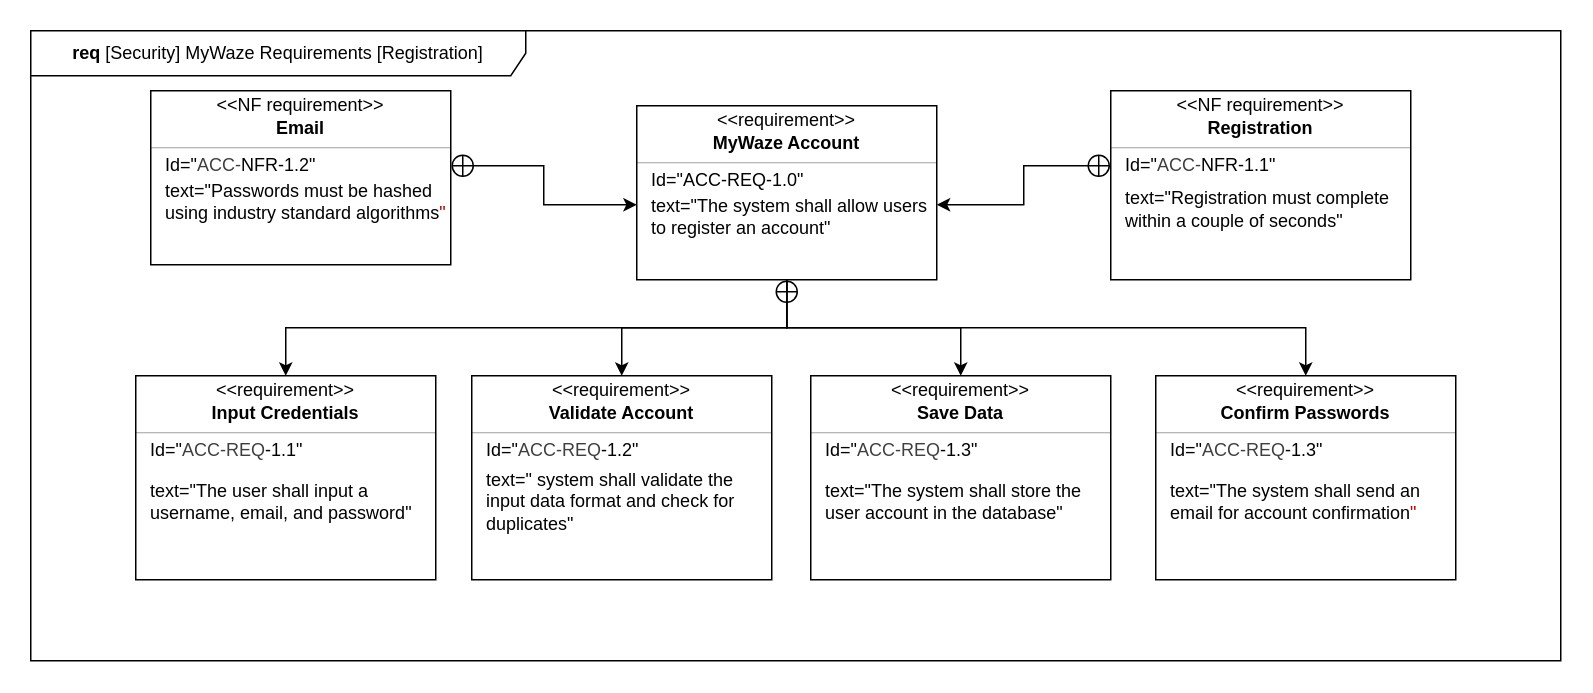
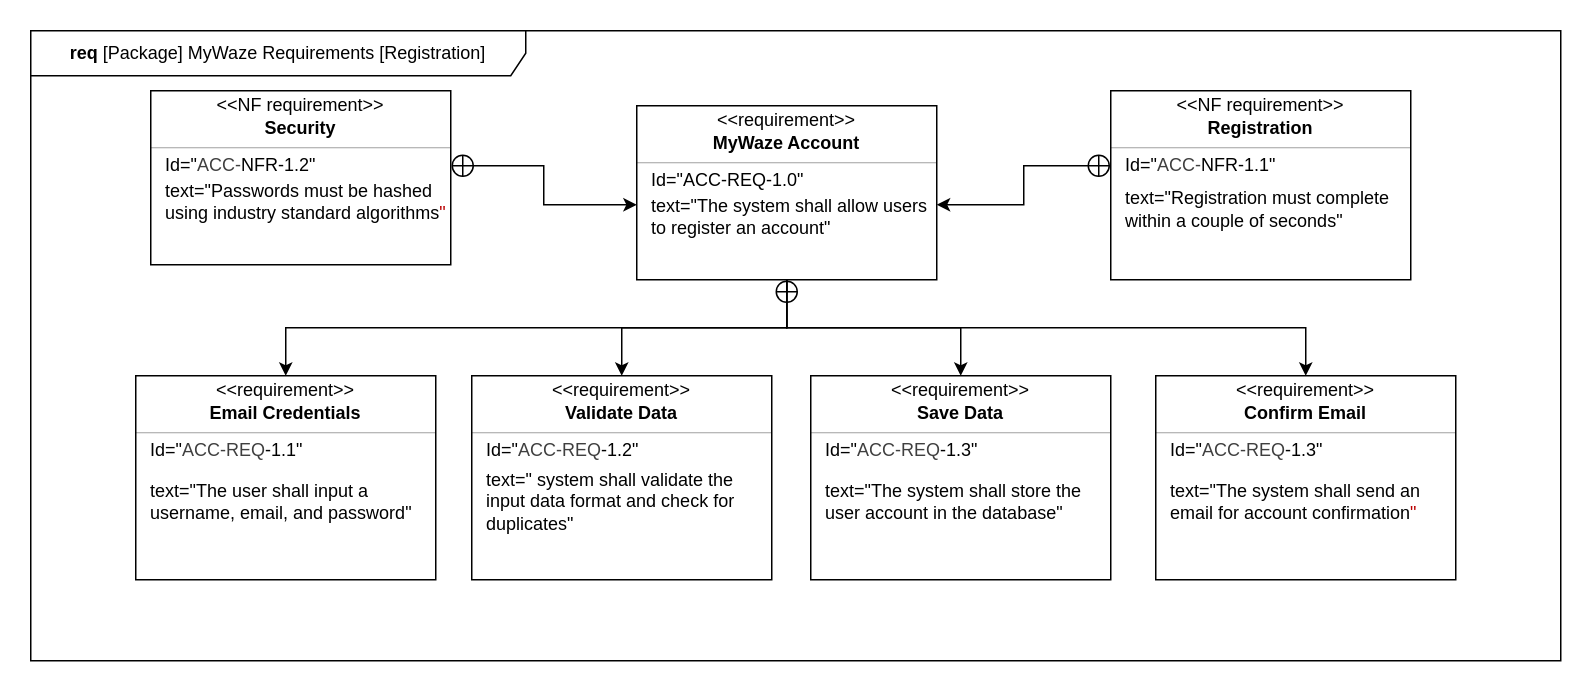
  <mxCell id="0" />
  <mxCell id="1" parent="0" />
- <mxCell id="2" value="&lt;b&gt;req&amp;nbsp;&lt;/b&gt;[Security] MyWaze Requirements [Registration]" style="shape=umlFrame;whiteSpace=wrap;html=1;pointerEvents=0;recursiveResize=0;container=1;collapsible=0;width=330;height=30;" parent="1" vertex="1"><mxGeometry x="20" y="20" width="1020" height="420" as="geometry" /></mxCell>
+ <mxCell id="2" value="&lt;b&gt;req&amp;nbsp;&lt;/b&gt;[Package] MyWaze Requirements [Registration]" style="shape=umlFrame;whiteSpace=wrap;html=1;pointerEvents=0;recursiveResize=0;container=1;collapsible=0;width=330;height=30;" parent="1" vertex="1"><mxGeometry x="20" y="20" width="1020" height="420" as="geometry" /></mxCell>
  <mxCell id="3" value="" style="fontStyle=1;align=center;verticalAlign=middle;childLayout=stackLayout;horizontal=1;horizontalStack=0;resizeParent=1;resizeParentMax=0;resizeLast=0;marginBottom=0;" parent="2" vertex="1"><mxGeometry x="294" y="230" width="200" height="136" as="geometry" /></mxCell>
  <mxCell id="4" value="&amp;lt;&amp;lt;requirement&amp;gt;&amp;gt;" style="html=1;align=center;spacing=0;verticalAlign=middle;strokeColor=none;fillColor=none;whiteSpace=wrap;spacingTop=3;" parent="3" vertex="1"><mxGeometry width="200" height="16" as="geometry" /></mxCell>
- <mxCell id="5" value="&lt;div&gt;Validate Account&lt;/div&gt;" style="html=1;align=center;spacing=0;verticalAlign=middle;strokeColor=none;fillColor=none;whiteSpace=wrap;fontStyle=1" parent="3" vertex="1"><mxGeometry y="16" width="200" height="18" as="geometry" /></mxCell>
+ <mxCell id="5" value="&lt;div&gt;Validate Data&lt;/div&gt;" style="html=1;align=center;spacing=0;verticalAlign=middle;strokeColor=none;fillColor=none;whiteSpace=wrap;fontStyle=1" parent="3" vertex="1"><mxGeometry y="16" width="200" height="18" as="geometry" /></mxCell>
  <mxCell id="6" value="" style="line;strokeWidth=0.25;fillColor=none;align=left;verticalAlign=middle;spacingTop=-1;spacingLeft=3;spacingRight=3;rotatable=0;labelPosition=right;points=[];portConstraint=eastwest;" parent="3" vertex="1"><mxGeometry y="34" width="200" height="8" as="geometry" /></mxCell>
  <mxCell id="7" value="Id=&quot;&lt;span style=&quot;color: rgb(63, 63, 63);&quot;&gt;ACC-REQ&lt;/span&gt;&lt;span style=&quot;background-color: transparent;&quot;&gt;-1.2&lt;/span&gt;&quot;" style="html=1;align=left;spacing=0;verticalAlign=middle;strokeColor=none;fillColor=none;whiteSpace=wrap;spacingLeft=10;" parent="3" vertex="1"><mxGeometry y="42" width="200" height="16" as="geometry" /></mxCell>
  <mxCell id="8" value="text=&quot;&amp;nbsp;system shall validate the input data format and check for duplicates&quot;" style="html=1;align=left;spacing=0;verticalAlign=middle;strokeColor=none;fillColor=none;whiteSpace=wrap;spacingLeft=10;" parent="3" vertex="1"><mxGeometry y="58" width="200" height="52" as="geometry" /></mxCell>
  <mxCell id="9" value="" style="html=1;align=center;spacing=0;verticalAlign=middle;strokeColor=none;fillColor=none;whiteSpace=wrap;" parent="3" vertex="1"><mxGeometry y="110" width="200" height="26" as="geometry" /></mxCell>
  <mxCell id="10" value="" style="fontStyle=1;align=center;verticalAlign=middle;childLayout=stackLayout;horizontal=1;horizontalStack=0;resizeParent=1;resizeParentMax=0;resizeLast=0;marginBottom=0;" parent="2" vertex="1"><mxGeometry x="520" y="230" width="200" height="136" as="geometry" /></mxCell>
  <mxCell id="11" value="&amp;lt;&amp;lt;requirement&amp;gt;&amp;gt;" style="html=1;align=center;spacing=0;verticalAlign=middle;strokeColor=none;fillColor=none;whiteSpace=wrap;spacingTop=3;" parent="10" vertex="1"><mxGeometry width="200" height="16" as="geometry" /></mxCell>
  <mxCell id="12" value="Save Data" style="html=1;align=center;spacing=0;verticalAlign=middle;strokeColor=none;fillColor=none;whiteSpace=wrap;fontStyle=1" parent="10" vertex="1"><mxGeometry y="16" width="200" height="18" as="geometry" /></mxCell>
  <mxCell id="13" value="" style="line;strokeWidth=0.25;fillColor=none;align=left;verticalAlign=middle;spacingTop=-1;spacingLeft=3;spacingRight=3;rotatable=0;labelPosition=right;points=[];portConstraint=eastwest;" parent="10" vertex="1"><mxGeometry y="34" width="200" height="8" as="geometry" /></mxCell>
  <mxCell id="14" value="Id=&quot;&lt;span style=&quot;color: rgb(63, 63, 63);&quot;&gt;ACC-REQ&lt;/span&gt;&lt;span style=&quot;background-color: transparent;&quot;&gt;-1.3&lt;/span&gt;&quot;" style="html=1;align=left;spacing=0;verticalAlign=middle;strokeColor=none;fillColor=none;whiteSpace=wrap;spacingLeft=10;" parent="10" vertex="1"><mxGeometry y="42" width="200" height="16" as="geometry" /></mxCell>
  <mxCell id="15" value="text=&quot;&lt;span style=&quot;background-color: transparent;&quot;&gt;The system shall store the user account in the database&lt;/span&gt;&lt;span style=&quot;background-color: transparent; color: light-dark(rgb(0, 0, 0), rgb(255, 255, 255));&quot;&gt;&quot;&lt;/span&gt;" style="html=1;align=left;spacing=0;verticalAlign=middle;strokeColor=none;fillColor=none;whiteSpace=wrap;spacingLeft=10;" parent="10" vertex="1"><mxGeometry y="58" width="200" height="52" as="geometry" /></mxCell>
  <mxCell id="16" value="" style="html=1;align=center;spacing=0;verticalAlign=middle;strokeColor=none;fillColor=none;whiteSpace=wrap;" parent="10" vertex="1"><mxGeometry y="110" width="200" height="26" as="geometry" /></mxCell>
  <mxCell id="17" value="" style="fontStyle=1;align=center;verticalAlign=middle;childLayout=stackLayout;horizontal=1;horizontalStack=0;resizeParent=1;resizeParentMax=0;resizeLast=0;marginBottom=0;" parent="1" vertex="1"><mxGeometry x="424" y="70" width="200" height="116" as="geometry" /></mxCell>
  <mxCell id="18" value="&amp;lt;&amp;lt;requirement&amp;gt;&amp;gt;" style="html=1;align=center;spacing=0;verticalAlign=middle;strokeColor=none;fillColor=none;whiteSpace=wrap;spacingTop=3;" parent="17" vertex="1"><mxGeometry width="200" height="16" as="geometry" /></mxCell>
  <mxCell id="19" value="MyWaze Account" style="html=1;align=center;spacing=0;verticalAlign=middle;strokeColor=none;fillColor=none;whiteSpace=wrap;fontStyle=1" parent="17" vertex="1"><mxGeometry y="16" width="200" height="18" as="geometry" /></mxCell>
  <mxCell id="20" value="" style="line;strokeWidth=0.25;fillColor=none;align=left;verticalAlign=middle;spacingTop=-1;spacingLeft=3;spacingRight=3;rotatable=0;labelPosition=right;points=[];portConstraint=eastwest;" parent="17" vertex="1"><mxGeometry y="34" width="200" height="8" as="geometry" /></mxCell>
  <mxCell id="21" value="Id=&quot;&lt;span style=&quot;background-color: transparent;&quot;&gt;ACC-REQ-1.0&lt;/span&gt;&quot;" style="html=1;align=left;spacing=0;verticalAlign=middle;strokeColor=none;fillColor=none;whiteSpace=wrap;spacingLeft=10;" parent="17" vertex="1"><mxGeometry y="42" width="200" height="16" as="geometry" /></mxCell>
  <mxCell id="22" value="text=&quot;The system shall allow users to register an account&quot;" style="html=1;align=left;spacing=0;verticalAlign=middle;strokeColor=none;fillColor=none;whiteSpace=wrap;spacingLeft=10;" parent="17" vertex="1"><mxGeometry y="58" width="200" height="32" as="geometry" /></mxCell>
  <mxCell id="23" value="" style="html=1;align=center;spacing=0;verticalAlign=middle;strokeColor=none;fillColor=none;whiteSpace=wrap;" parent="17" vertex="1"><mxGeometry y="90" width="200" height="26" as="geometry" /></mxCell>
  <mxCell id="24" value="" style="fontStyle=1;align=center;verticalAlign=middle;childLayout=stackLayout;horizontal=1;horizontalStack=0;resizeParent=1;resizeParentMax=0;resizeLast=0;marginBottom=0;" parent="1" vertex="1"><mxGeometry x="90" y="250" width="200" height="136" as="geometry" /></mxCell>
  <mxCell id="25" value="&amp;lt;&amp;lt;requirement&amp;gt;&amp;gt;" style="html=1;align=center;spacing=0;verticalAlign=middle;strokeColor=none;fillColor=none;whiteSpace=wrap;spacingTop=3;" parent="24" vertex="1"><mxGeometry width="200" height="16" as="geometry" /></mxCell>
- <mxCell id="26" value="Input Credentials" style="html=1;align=center;spacing=0;verticalAlign=middle;strokeColor=none;fillColor=none;whiteSpace=wrap;fontStyle=1" parent="24" vertex="1"><mxGeometry y="16" width="200" height="18" as="geometry" /></mxCell>
+ <mxCell id="26" value="Email Credentials" style="html=1;align=center;spacing=0;verticalAlign=middle;strokeColor=none;fillColor=none;whiteSpace=wrap;fontStyle=1" parent="24" vertex="1"><mxGeometry y="16" width="200" height="18" as="geometry" /></mxCell>
  <mxCell id="27" value="" style="line;strokeWidth=0.25;fillColor=none;align=left;verticalAlign=middle;spacingTop=-1;spacingLeft=3;spacingRight=3;rotatable=0;labelPosition=right;points=[];portConstraint=eastwest;" parent="24" vertex="1"><mxGeometry y="34" width="200" height="8" as="geometry" /></mxCell>
  <mxCell id="28" value="Id=&quot;&lt;span style=&quot;color: rgb(63, 63, 63);&quot;&gt;ACC-REQ&lt;/span&gt;&lt;span style=&quot;background-color: transparent;&quot;&gt;-1.1&lt;/span&gt;&quot;" style="html=1;align=left;spacing=0;verticalAlign=middle;strokeColor=none;fillColor=none;whiteSpace=wrap;spacingLeft=10;" parent="24" vertex="1"><mxGeometry y="42" width="200" height="16" as="geometry" /></mxCell>
  <mxCell id="29" value="text=&quot;&lt;span style=&quot;background-color: transparent;&quot;&gt;The user shall input a username, email, and password&lt;/span&gt;&lt;span style=&quot;background-color: transparent; color: light-dark(rgb(0, 0, 0), rgb(255, 255, 255));&quot;&gt;&quot;&lt;/span&gt;" style="html=1;align=left;spacing=0;verticalAlign=middle;strokeColor=none;fillColor=none;whiteSpace=wrap;spacingLeft=10;" parent="24" vertex="1"><mxGeometry y="58" width="200" height="52" as="geometry" /></mxCell>
  <mxCell id="30" value="" style="html=1;align=center;spacing=0;verticalAlign=middle;strokeColor=none;fillColor=none;whiteSpace=wrap;" parent="24" vertex="1"><mxGeometry y="110" width="200" height="26" as="geometry" /></mxCell>
  <mxCell id="31" style="edgeStyle=orthogonalEdgeStyle;rounded=0;orthogonalLoop=1;jettySize=auto;html=1;exitX=0.5;exitY=1;exitDx=0;exitDy=0;entryX=0.5;entryY=0;entryDx=0;entryDy=0;" parent="1" source="23" target="25" edge="1"><mxGeometry relative="1" as="geometry" /></mxCell>
  <mxCell id="32" style="edgeStyle=orthogonalEdgeStyle;rounded=0;orthogonalLoop=1;jettySize=auto;html=1;exitX=0.5;exitY=1;exitDx=0;exitDy=0;entryX=0.5;entryY=0;entryDx=0;entryDy=0;" parent="1" source="23" target="4" edge="1"><mxGeometry relative="1" as="geometry" /></mxCell>
  <mxCell id="33" style="edgeStyle=orthogonalEdgeStyle;rounded=0;orthogonalLoop=1;jettySize=auto;html=1;exitX=0.5;exitY=1;exitDx=0;exitDy=0;entryX=0.5;entryY=0;entryDx=0;entryDy=0;startArrow=circlePlus;startFill=0;" parent="1" source="23" target="11" edge="1"><mxGeometry relative="1" as="geometry" /></mxCell>
  <mxCell id="34" value="" style="fontStyle=1;align=center;verticalAlign=middle;childLayout=stackLayout;horizontal=1;horizontalStack=0;resizeParent=1;resizeParentMax=0;resizeLast=0;marginBottom=0;" parent="1" vertex="1"><mxGeometry x="740" y="60" width="200" height="126" as="geometry" /></mxCell>
  <mxCell id="35" value="&amp;lt;&amp;lt;NF requirement&amp;gt;&amp;gt;" style="html=1;align=center;spacing=0;verticalAlign=middle;strokeColor=none;fillColor=none;whiteSpace=wrap;spacingTop=3;" parent="34" vertex="1"><mxGeometry width="200" height="16" as="geometry" /></mxCell>
  <mxCell id="36" value="Registration" style="html=1;align=center;spacing=0;verticalAlign=middle;strokeColor=none;fillColor=none;whiteSpace=wrap;fontStyle=1" parent="34" vertex="1"><mxGeometry y="16" width="200" height="18" as="geometry" /></mxCell>
  <mxCell id="37" value="" style="line;strokeWidth=0.25;fillColor=none;align=left;verticalAlign=middle;spacingTop=-1;spacingLeft=3;spacingRight=3;rotatable=0;labelPosition=right;points=[];portConstraint=eastwest;" parent="34" vertex="1"><mxGeometry y="34" width="200" height="8" as="geometry" /></mxCell>
  <mxCell id="38" value="Id=&quot;&lt;span style=&quot;color: rgb(63, 63, 63);&quot;&gt;ACC-&lt;/span&gt;&lt;span style=&quot;background-color: transparent;&quot;&gt;NFR-1.1&lt;/span&gt;&quot;" style="html=1;align=left;spacing=0;verticalAlign=middle;strokeColor=none;fillColor=none;whiteSpace=wrap;spacingLeft=10;" parent="34" vertex="1"><mxGeometry y="42" width="200" height="16" as="geometry" /></mxCell>
  <mxCell id="39" value="text=&quot;&lt;span style=&quot;background-color: transparent;&quot;&gt;Registration must complete within a couple of seconds&lt;/span&gt;&lt;span style=&quot;background-color: transparent; color: light-dark(rgb(0, 0, 0), rgb(255, 255, 255));&quot;&gt;&quot;&lt;/span&gt;" style="html=1;align=left;spacing=0;verticalAlign=middle;strokeColor=none;fillColor=none;whiteSpace=wrap;spacingLeft=10;" parent="34" vertex="1"><mxGeometry y="58" width="200" height="42" as="geometry" /></mxCell>
  <mxCell id="40" value="" style="html=1;align=center;spacing=0;verticalAlign=middle;strokeColor=none;fillColor=none;whiteSpace=wrap;" parent="34" vertex="1"><mxGeometry y="100" width="200" height="26" as="geometry" /></mxCell>
  <mxCell id="41" value="" style="fontStyle=1;align=center;verticalAlign=middle;childLayout=stackLayout;horizontal=1;horizontalStack=0;resizeParent=1;resizeParentMax=0;resizeLast=0;marginBottom=0;" parent="1" vertex="1"><mxGeometry x="100" y="60" width="200" height="116" as="geometry" /></mxCell>
  <mxCell id="42" value="&amp;lt;&amp;lt;NF requirement&amp;gt;&amp;gt;" style="html=1;align=center;spacing=0;verticalAlign=middle;strokeColor=none;fillColor=none;whiteSpace=wrap;spacingTop=3;" parent="41" vertex="1"><mxGeometry width="200" height="16" as="geometry" /></mxCell>
- <mxCell id="43" value="Email" style="html=1;align=center;spacing=0;verticalAlign=middle;strokeColor=none;fillColor=none;whiteSpace=wrap;fontStyle=1" parent="41" vertex="1"><mxGeometry y="16" width="200" height="18" as="geometry" /></mxCell>
+ <mxCell id="43" value="Security" style="html=1;align=center;spacing=0;verticalAlign=middle;strokeColor=none;fillColor=none;whiteSpace=wrap;fontStyle=1" parent="41" vertex="1"><mxGeometry y="16" width="200" height="18" as="geometry" /></mxCell>
  <mxCell id="44" value="" style="line;strokeWidth=0.25;fillColor=none;align=left;verticalAlign=middle;spacingTop=-1;spacingLeft=3;spacingRight=3;rotatable=0;labelPosition=right;points=[];portConstraint=eastwest;" parent="41" vertex="1"><mxGeometry y="34" width="200" height="8" as="geometry" /></mxCell>
  <mxCell id="45" value="Id=&quot;&lt;span style=&quot;color: rgb(63, 63, 63);&quot;&gt;ACC-&lt;/span&gt;&lt;span style=&quot;background-color: transparent;&quot;&gt;NFR-1.2&lt;/span&gt;&quot;" style="html=1;align=left;spacing=0;verticalAlign=middle;strokeColor=none;fillColor=none;whiteSpace=wrap;spacingLeft=10;" parent="41" vertex="1"><mxGeometry y="42" width="200" height="16" as="geometry" /></mxCell>
  <mxCell id="46" value="text=&quot;&lt;span style=&quot;background-color: transparent;&quot;&gt;&lt;font&gt;Passwords must be hashed using industry standard algorithms&lt;font color=&quot;rgba(0, 0, 0, 0)&quot;&gt;&quot;&lt;/font&gt;&lt;/font&gt;&lt;/span&gt;" style="html=1;align=left;spacing=0;verticalAlign=middle;strokeColor=none;fillColor=none;whiteSpace=wrap;spacingLeft=10;" parent="41" vertex="1"><mxGeometry y="58" width="200" height="32" as="geometry" /></mxCell>
  <mxCell id="47" value="" style="html=1;align=center;spacing=0;verticalAlign=middle;strokeColor=none;fillColor=none;whiteSpace=wrap;" parent="41" vertex="1"><mxGeometry y="90" width="200" height="26" as="geometry" /></mxCell>
  <mxCell id="48" style="edgeStyle=orthogonalEdgeStyle;rounded=0;orthogonalLoop=1;jettySize=auto;html=1;entryX=0;entryY=0.25;entryDx=0;entryDy=0;startArrow=circlePlus;startFill=0;" parent="1" source="45" target="22" edge="1"><mxGeometry relative="1" as="geometry" /></mxCell>
  <mxCell id="49" value="" style="fontStyle=1;align=center;verticalAlign=middle;childLayout=stackLayout;horizontal=1;horizontalStack=0;resizeParent=1;resizeParentMax=0;resizeLast=0;marginBottom=0;" parent="1" vertex="1"><mxGeometry x="770" y="250" width="200" height="136" as="geometry" /></mxCell>
  <mxCell id="50" value="&amp;lt;&amp;lt;requirement&amp;gt;&amp;gt;" style="html=1;align=center;spacing=0;verticalAlign=middle;strokeColor=none;fillColor=none;whiteSpace=wrap;spacingTop=3;" parent="49" vertex="1"><mxGeometry width="200" height="16" as="geometry" /></mxCell>
- <mxCell id="51" value="Confirm Passwords" style="html=1;align=center;spacing=0;verticalAlign=middle;strokeColor=none;fillColor=none;whiteSpace=wrap;fontStyle=1" parent="49" vertex="1"><mxGeometry y="16" width="200" height="18" as="geometry" /></mxCell>
+ <mxCell id="51" value="Confirm Email" style="html=1;align=center;spacing=0;verticalAlign=middle;strokeColor=none;fillColor=none;whiteSpace=wrap;fontStyle=1" parent="49" vertex="1"><mxGeometry y="16" width="200" height="18" as="geometry" /></mxCell>
  <mxCell id="52" value="" style="line;strokeWidth=0.25;fillColor=none;align=left;verticalAlign=middle;spacingTop=-1;spacingLeft=3;spacingRight=3;rotatable=0;labelPosition=right;points=[];portConstraint=eastwest;" parent="49" vertex="1"><mxGeometry y="34" width="200" height="8" as="geometry" /></mxCell>
  <mxCell id="53" value="Id=&quot;&lt;span style=&quot;color: rgb(63, 63, 63);&quot;&gt;ACC-REQ&lt;/span&gt;&lt;span style=&quot;background-color: transparent;&quot;&gt;-1.3&lt;/span&gt;&quot;" style="html=1;align=left;spacing=0;verticalAlign=middle;strokeColor=none;fillColor=none;whiteSpace=wrap;spacingLeft=10;" parent="49" vertex="1"><mxGeometry y="42" width="200" height="16" as="geometry" /></mxCell>
  <mxCell id="54" value="text=&quot;&lt;span style=&quot;background-color: transparent;&quot;&gt;The system shall send an email for account confirmation&lt;font color=&quot;rgba(0, 0, 0, 0)&quot;&gt;&quot;&lt;/font&gt;&lt;/span&gt;" style="html=1;align=left;spacing=0;verticalAlign=middle;strokeColor=none;fillColor=none;whiteSpace=wrap;spacingLeft=10;" parent="49" vertex="1"><mxGeometry y="58" width="200" height="52" as="geometry" /></mxCell>
  <mxCell id="55" value="" style="html=1;align=center;spacing=0;verticalAlign=middle;strokeColor=none;fillColor=none;whiteSpace=wrap;" parent="49" vertex="1"><mxGeometry y="110" width="200" height="26" as="geometry" /></mxCell>
  <mxCell id="56" style="edgeStyle=orthogonalEdgeStyle;rounded=0;orthogonalLoop=1;jettySize=auto;html=1;entryX=0.5;entryY=0;entryDx=0;entryDy=0;exitX=0.5;exitY=1;exitDx=0;exitDy=0;" parent="1" source="23" target="50" edge="1"><mxGeometry relative="1" as="geometry" /></mxCell>
  <mxCell id="57" style="edgeStyle=orthogonalEdgeStyle;rounded=0;orthogonalLoop=1;jettySize=auto;html=1;entryX=1;entryY=0.25;entryDx=0;entryDy=0;startArrow=circlePlus;startFill=0;" parent="1" target="22" edge="1"><mxGeometry relative="1" as="geometry"><mxPoint x="740" y="110" as="sourcePoint" /><Array as="points"><mxPoint x="740" y="110" /><mxPoint x="682" y="110" /><mxPoint x="682" y="136" /></Array></mxGeometry></mxCell>
